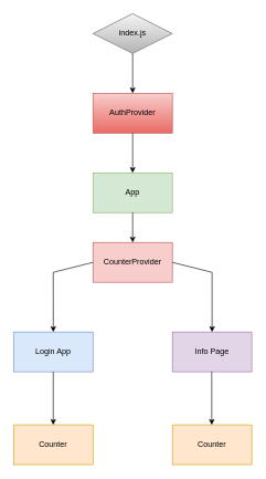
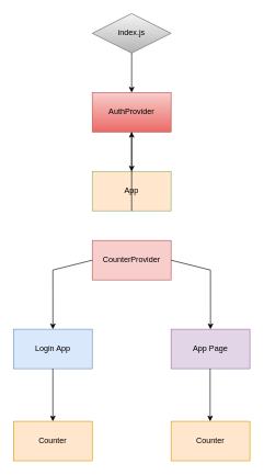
  <mxCell id="0" />
  <mxCell id="1" parent="0" />
  <mxCell id="2" value="CounterProvider" style="rounded=0;whiteSpace=wrap;html=1;fillColor=#f8cecc;strokeColor=#b85450;" parent="1" vertex="1"><mxGeometry x="140" y="365" width="120" height="60" as="geometry" /></mxCell>
  <mxCell id="3" value="Login App" style="rounded=0;whiteSpace=wrap;html=1;fillColor=#dae8fc;strokeColor=#6c8ebf;" parent="1" vertex="1"><mxGeometry x="20" y="500" width="120" height="60" as="geometry" /></mxCell>
- <mxCell id="4" value="Info Page" style="rounded=0;whiteSpace=wrap;html=1;fillColor=#e1d5e7;strokeColor=#9673a6;" parent="1" vertex="1"><mxGeometry x="260" y="500" width="120" height="60" as="geometry" /></mxCell>
+ <mxCell id="4" value="App Page" style="rounded=0;whiteSpace=wrap;html=1;fillColor=#e1d5e7;strokeColor=#9673a6;" parent="1" vertex="1"><mxGeometry x="260" y="500" width="120" height="60" as="geometry" /></mxCell>
  <mxCell id="5" value="Counter" style="rounded=0;whiteSpace=wrap;html=1;fillColor=#ffe6cc;strokeColor=#d79b00;" parent="1" vertex="1"><mxGeometry x="20" y="640" width="120" height="60" as="geometry" /></mxCell>
  <mxCell id="6" value="Counter" style="rounded=0;whiteSpace=wrap;html=1;fillColor=#ffe6cc;strokeColor=#d79b00;" parent="1" vertex="1"><mxGeometry x="260" y="640" width="120" height="60" as="geometry" /></mxCell>
  <mxCell id="7" value="" style="endArrow=classic;html=1;rounded=0;entryX=0.417;entryY=0;entryDx=0;entryDy=0;entryPerimeter=0;exitX=1;exitY=0.5;exitDx=0;exitDy=0;" parent="1" source="2" edge="1"><mxGeometry width="50" height="50" relative="1" as="geometry"><mxPoint x="390" y="410" as="sourcePoint" /><mxPoint x="320.04" y="500" as="targetPoint" /><Array as="points"><mxPoint x="320" y="410" /></Array></mxGeometry></mxCell>
  <mxCell id="8" value="" style="endArrow=classic;html=1;rounded=0;entryX=0.417;entryY=0;entryDx=0;entryDy=0;entryPerimeter=0;exitX=0;exitY=0.5;exitDx=0;exitDy=0;" parent="1" source="2" edge="1"><mxGeometry width="50" height="50" relative="1" as="geometry"><mxPoint x="20" y="410" as="sourcePoint" /><mxPoint x="80.04" y="500" as="targetPoint" /><Array as="points"><mxPoint x="80" y="410" /></Array></mxGeometry></mxCell>
  <mxCell id="9" value="" style="endArrow=classic;html=1;rounded=0;exitX=0.5;exitY=1;exitDx=0;exitDy=0;entryX=0.5;entryY=0;entryDx=0;entryDy=0;" parent="1" source="3" target="5" edge="1"><mxGeometry width="50" height="50" relative="1" as="geometry"><mxPoint x="120" y="710" as="sourcePoint" /><mxPoint x="170" y="660" as="targetPoint" /></mxGeometry></mxCell>
  <mxCell id="10" value="" style="endArrow=classic;html=1;rounded=0;exitX=0.5;exitY=1;exitDx=0;exitDy=0;entryX=0.5;entryY=0;entryDx=0;entryDy=0;" parent="1" edge="1"><mxGeometry width="50" height="50" relative="1" as="geometry"><mxPoint x="319.5" y="560" as="sourcePoint" /><mxPoint x="319.5" y="640" as="targetPoint" /></mxGeometry></mxCell>
- <mxCell id="11" value="App" style="rounded=0;whiteSpace=wrap;html=1;fillColor=#d5e8d4;strokeColor=#82b366;" vertex="1" parent="1"><mxGeometry x="140" y="260" width="120" height="60" as="geometry" /></mxCell>
- <mxCell id="12" value="" style="endArrow=classic;html=1;rounded=0;exitX=0.5;exitY=1;exitDx=0;exitDy=0;entryX=0.5;entryY=0;entryDx=0;entryDy=0;" edge="1" parent="1" source="11" target="2"><mxGeometry width="50" height="50" relative="1" as="geometry"><mxPoint x="240" y="480" as="sourcePoint" /><mxPoint x="290" y="430" as="targetPoint" /></mxGeometry></mxCell>
+ <mxCell id="11" value="App" style="rounded=0;whiteSpace=wrap;html=1;fillColor=#ffe6cc;strokeColor=#82b366;" vertex="1" parent="1"><mxGeometry x="140" y="260" width="120" height="60" as="geometry" /></mxCell>
+ <mxCell id="12" value="" style="endArrow=classic;html=1;rounded=0;exitX=0.5;exitY=1;exitDx=0;exitDy=0;" edge="1" parent="1" source="11" target="13"><mxGeometry width="50" height="50" relative="1" as="geometry"><mxPoint x="240" y="480" as="sourcePoint" /><mxPoint x="290" y="430" as="targetPoint" /></mxGeometry></mxCell>
  <mxCell id="13" value="AuthProvider" style="rounded=0;whiteSpace=wrap;html=1;fillColor=#f8cecc;strokeColor=#b85450;gradientColor=#ea6b66;" vertex="1" parent="1"><mxGeometry x="140" y="140" width="120" height="60" as="geometry" /></mxCell>
  <mxCell id="14" value="" style="endArrow=classic;html=1;rounded=0;exitX=0.5;exitY=1;exitDx=0;exitDy=0;entryX=0.5;entryY=0;entryDx=0;entryDy=0;" edge="1" parent="1" source="13"><mxGeometry width="50" height="50" relative="1" as="geometry"><mxPoint x="240" y="360" as="sourcePoint" /><mxPoint x="200" y="260" as="targetPoint" /></mxGeometry></mxCell>
  <mxCell id="15" value="&lt;div&gt;index.js&lt;/div&gt;" style="rhombus;whiteSpace=wrap;html=1;fillColor=#f5f5f5;strokeColor=#666666;gradientColor=#b3b3b3;" vertex="1" parent="1"><mxGeometry x="140" y="20" width="120" height="60" as="geometry" /></mxCell>
  <mxCell id="16" value="" style="endArrow=classic;html=1;rounded=0;exitX=0.5;exitY=1;exitDx=0;exitDy=0;entryX=0.5;entryY=0;entryDx=0;entryDy=0;" edge="1" parent="1" source="15"><mxGeometry width="50" height="50" relative="1" as="geometry"><mxPoint x="240" y="240" as="sourcePoint" /><mxPoint x="200" y="140" as="targetPoint" /></mxGeometry></mxCell>
